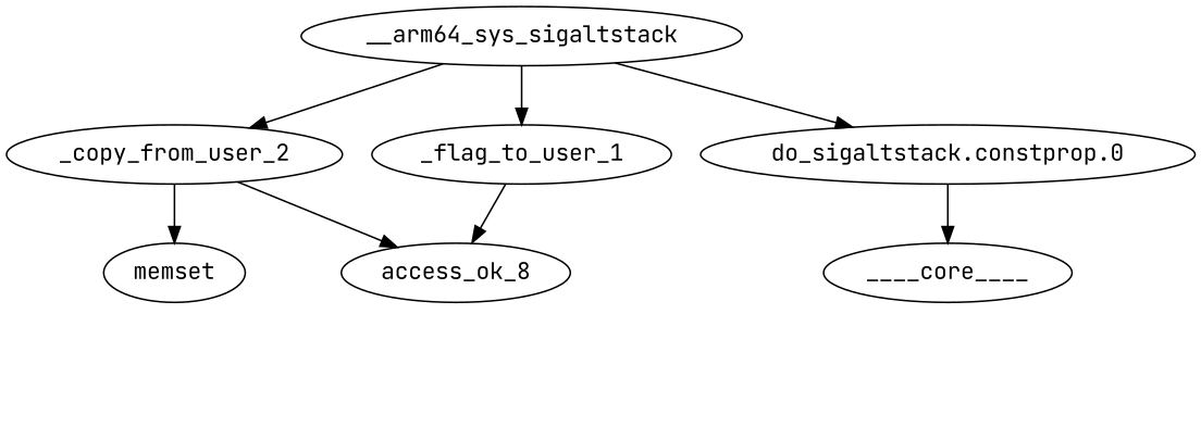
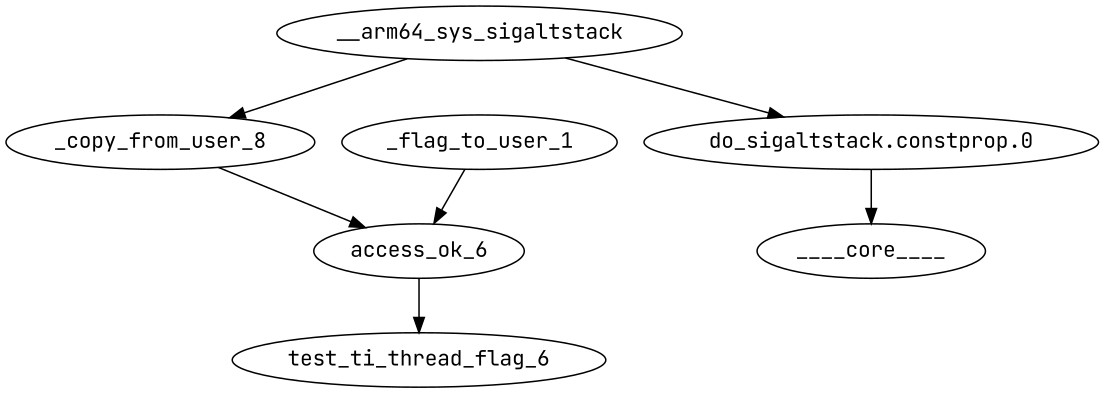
  digraph {
    fontname="JetBrains Mono"
    node [color=black fontname="JetBrains Mono"]
    edge [color=black fontname="JetBrains Mono"]
-   _copy_from_user_2
-   memset
-   access_ok_6 [label=access_ok_8]
+   _copy_from_user_2 [label=_copy_from_user_8]
+   access_ok_6
+   test_ti_thread_flag_6
    __arm64_sys_sigaltstack
    n6 [label=_flag_to_user_1]
    "do_sigaltstack.constprop.0"
    ____core____ [color=kernel]
-   _copy_from_user_2 -> memset
    _copy_from_user_2 -> access_ok_6
+   access_ok_6 -> test_ti_thread_flag_6
    __arm64_sys_sigaltstack -> _copy_from_user_2
-   __arm64_sys_sigaltstack -> n6
    __arm64_sys_sigaltstack -> "do_sigaltstack.constprop.0"
    n6 -> access_ok_6
    "do_sigaltstack.constprop.0" -> ____core____
  }
